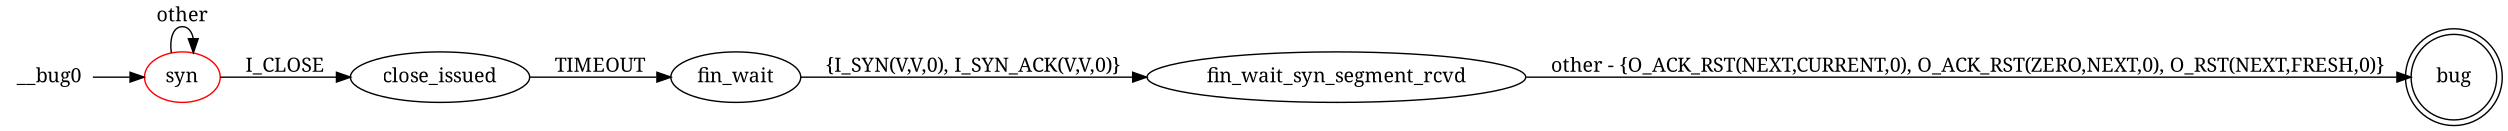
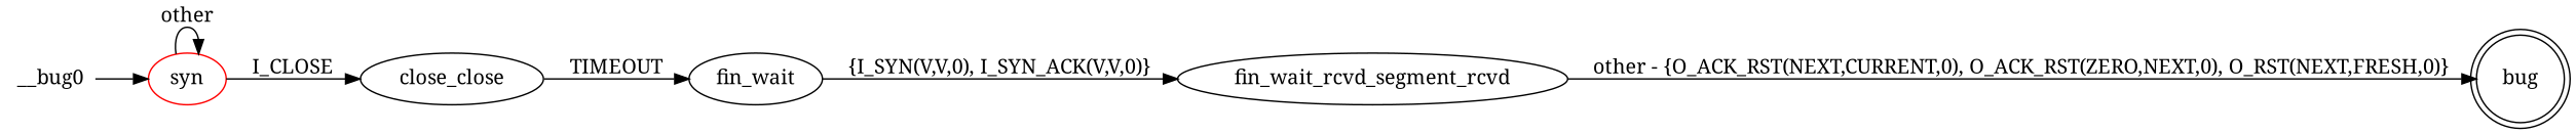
  digraph {
    fontname="Noto Serif"
    rankdir=LR
    node [fontname="Noto Serif"]
    edge [fontname="Noto Serif"]
    n1 [color=red label=syn]
-   close_issued
+   close_issued [label=close_close]
    fin_wait
    bug [shape=doublecircle]
-   fin_wait_syn_segment_rcvd
+   fin_wait_syn_segment_rcvd [label=fin_wait_rcvd_segment_rcvd]
    n6 [height=0 label=__bug0 shape=none width=0]
    n1 -> n1 [label=other]
    n1 -> close_issued [label=I_CLOSE]
    close_issued -> fin_wait [label=TIMEOUT]
    fin_wait -> fin_wait_syn_segment_rcvd [label="{I_SYN(V,V,0), I_SYN_ACK(V,V,0)}"]
    fin_wait_syn_segment_rcvd -> bug [label="other - {O_ACK_RST(NEXT,CURRENT,0), O_ACK_RST(ZERO,NEXT,0), O_RST(NEXT,FRESH,0)}"]
    n6 -> n1
  }
